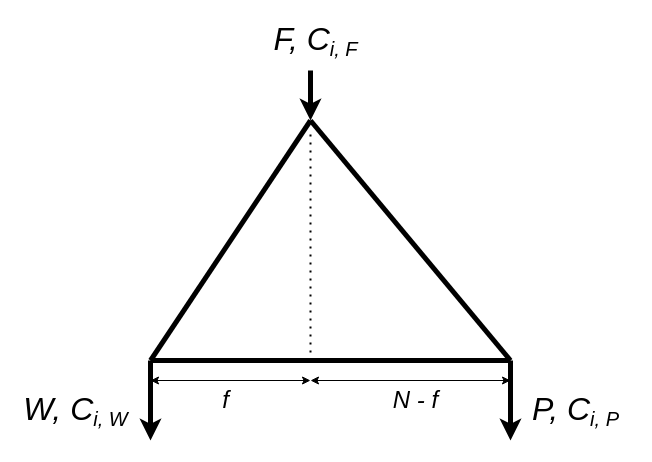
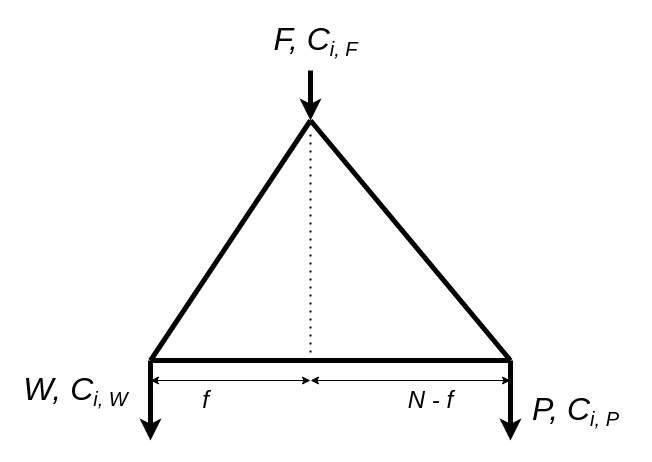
  <mxCell id="0" />
  <mxCell id="1" parent="0" />
  <mxCell id="2" value="" style="endArrow=none;html=1;strokeWidth=5;" parent="1" edge="1"><mxGeometry width="50" height="50" relative="1" as="geometry"><mxPoint x="150" y="360" as="sourcePoint" /><mxPoint x="310" y="120" as="targetPoint" /></mxGeometry></mxCell>
  <mxCell id="3" value="" style="endArrow=none;html=1;strokeWidth=5;" parent="1" edge="1"><mxGeometry width="50" height="50" relative="1" as="geometry"><mxPoint x="510" y="360" as="sourcePoint" /><mxPoint x="310" y="120" as="targetPoint" /></mxGeometry></mxCell>
  <mxCell id="4" value="" style="endArrow=none;html=1;strokeWidth=5;" parent="1" edge="1"><mxGeometry width="50" height="50" relative="1" as="geometry"><mxPoint x="150" y="360" as="sourcePoint" /><mxPoint x="510" y="360" as="targetPoint" /></mxGeometry></mxCell>
  <mxCell id="5" value="" style="endArrow=classic;html=1;strokeWidth=5;" parent="1" edge="1"><mxGeometry width="50" height="50" relative="1" as="geometry"><mxPoint x="150" y="360" as="sourcePoint" /><mxPoint x="150" y="440" as="targetPoint" /></mxGeometry></mxCell>
  <mxCell id="6" value="" style="endArrow=classic;html=1;strokeWidth=5;" parent="1" edge="1"><mxGeometry width="50" height="50" relative="1" as="geometry"><mxPoint x="510" y="360" as="sourcePoint" /><mxPoint x="510" y="440" as="targetPoint" /></mxGeometry></mxCell>
  <mxCell id="7" value="" style="endArrow=classic;html=1;strokeWidth=5;" parent="1" edge="1"><mxGeometry width="50" height="50" relative="1" as="geometry"><mxPoint x="310" y="70" as="sourcePoint" /><mxPoint x="310" y="120" as="targetPoint" /></mxGeometry></mxCell>
  <mxCell id="8" value="&lt;span style=&quot;font-weight: normal&quot;&gt;&lt;i style=&quot;font-size: 32px&quot;&gt;F, C&lt;/i&gt;&lt;i&gt;&lt;sub&gt;&lt;font style=&quot;font-size: 20px&quot;&gt;i, F&lt;/font&gt;&lt;/sub&gt;&lt;/i&gt;&lt;/span&gt;" style="text;strokeColor=none;fillColor=none;html=1;fontSize=24;fontStyle=1;verticalAlign=middle;align=center;" parent="1" vertex="1"><mxGeometry x="260" y="20" width="110" height="40" as="geometry" /></mxCell>
- <mxCell id="9" value="&lt;span style=&quot;font-weight: normal&quot;&gt;&lt;i style=&quot;font-size: 32px&quot;&gt;W, C&lt;/i&gt;&lt;i&gt;&lt;sub&gt;&lt;font style=&quot;font-size: 20px&quot;&gt;i, W&lt;/font&gt;&lt;/sub&gt;&lt;/i&gt;&lt;/span&gt;" style="text;strokeColor=none;fillColor=none;html=1;fontSize=24;fontStyle=1;verticalAlign=middle;align=center;" parent="1" vertex="1"><mxGeometry x="20" y="390" width="110" height="40" as="geometry" /></mxCell>
+ <mxCell id="9" value="&lt;span style=&quot;font-weight: normal&quot;&gt;&lt;i style=&quot;font-size: 32px&quot;&gt;W, C&lt;/i&gt;&lt;i&gt;&lt;sub&gt;&lt;font style=&quot;font-size: 20px&quot;&gt;i, W&lt;/font&gt;&lt;/sub&gt;&lt;/i&gt;&lt;/span&gt;" style="text;strokeColor=none;fillColor=none;html=1;fontSize=24;fontStyle=1;verticalAlign=middle;align=center;" parent="1" vertex="1"><mxGeometry x="20" y="370" width="110" height="40" as="geometry" /></mxCell>
  <mxCell id="10" value="&lt;span style=&quot;font-weight: normal&quot;&gt;&lt;i style=&quot;font-size: 32px&quot;&gt;P, C&lt;/i&gt;&lt;i&gt;&lt;sub&gt;&lt;font style=&quot;font-size: 20px&quot;&gt;i, P&lt;/font&gt;&lt;/sub&gt;&lt;/i&gt;&lt;/span&gt;" style="text;strokeColor=none;fillColor=none;html=1;fontSize=24;fontStyle=1;verticalAlign=middle;align=center;" parent="1" vertex="1"><mxGeometry x="520" y="390" width="110" height="40" as="geometry" /></mxCell>
  <mxCell id="11" value="" style="endArrow=classic;startArrow=classic;html=1;" edge="1" parent="1"><mxGeometry width="50" height="50" relative="1" as="geometry"><mxPoint x="150" y="380" as="sourcePoint" /><mxPoint x="310" y="380" as="targetPoint" /></mxGeometry></mxCell>
  <mxCell id="12" value="" style="endArrow=classic;startArrow=classic;html=1;" edge="1" parent="1"><mxGeometry width="50" height="50" relative="1" as="geometry"><mxPoint x="310" y="380" as="sourcePoint" /><mxPoint x="510" y="380" as="targetPoint" /></mxGeometry></mxCell>
- <mxCell id="13" value="&lt;span style=&quot;font-weight: normal&quot;&gt;&lt;i&gt;&lt;font style=&quot;font-size: 24px&quot;&gt;f&lt;/font&gt;&lt;/i&gt;&lt;/span&gt;" style="text;strokeColor=none;fillColor=none;html=1;fontSize=24;fontStyle=1;verticalAlign=middle;align=center;" vertex="1" parent="1"><mxGeometry x="170" y="380" width="110" height="40" as="geometry" /></mxCell>
- <mxCell id="14" value="&lt;span style=&quot;font-weight: normal&quot;&gt;&lt;i&gt;&lt;font style=&quot;font-size: 24px&quot;&gt;N - f&lt;/font&gt;&lt;/i&gt;&lt;/span&gt;" style="text;strokeColor=none;fillColor=none;html=1;fontSize=24;fontStyle=1;verticalAlign=middle;align=center;" vertex="1" parent="1"><mxGeometry x="360" y="380" width="110" height="40" as="geometry" /></mxCell>
+ <mxCell id="13" value="&lt;span style=&quot;font-weight: normal&quot;&gt;&lt;i&gt;&lt;font style=&quot;font-size: 24px&quot;&gt;f&lt;/font&gt;&lt;/i&gt;&lt;/span&gt;" style="text;strokeColor=none;fillColor=none;html=1;fontSize=24;fontStyle=1;verticalAlign=middle;align=center;" vertex="1" parent="1"><mxGeometry x="150" y="380" width="110" height="40" as="geometry" /></mxCell>
+ <mxCell id="14" value="&lt;span style=&quot;font-weight: normal&quot;&gt;&lt;i&gt;&lt;font style=&quot;font-size: 24px&quot;&gt;N - f&lt;/font&gt;&lt;/i&gt;&lt;/span&gt;" style="text;strokeColor=none;fillColor=none;html=1;fontSize=24;fontStyle=1;verticalAlign=middle;align=center;" vertex="1" parent="1"><mxGeometry x="375" y="380" width="110" height="40" as="geometry" /></mxCell>
  <mxCell id="15" value="" style="endArrow=none;dashed=1;html=1;dashPattern=1 3;strokeWidth=2;fontSize=24;" edge="1" parent="1"><mxGeometry width="50" height="50" relative="1" as="geometry"><mxPoint x="310" y="360" as="sourcePoint" /><mxPoint x="310" y="130" as="targetPoint" /></mxGeometry></mxCell>
